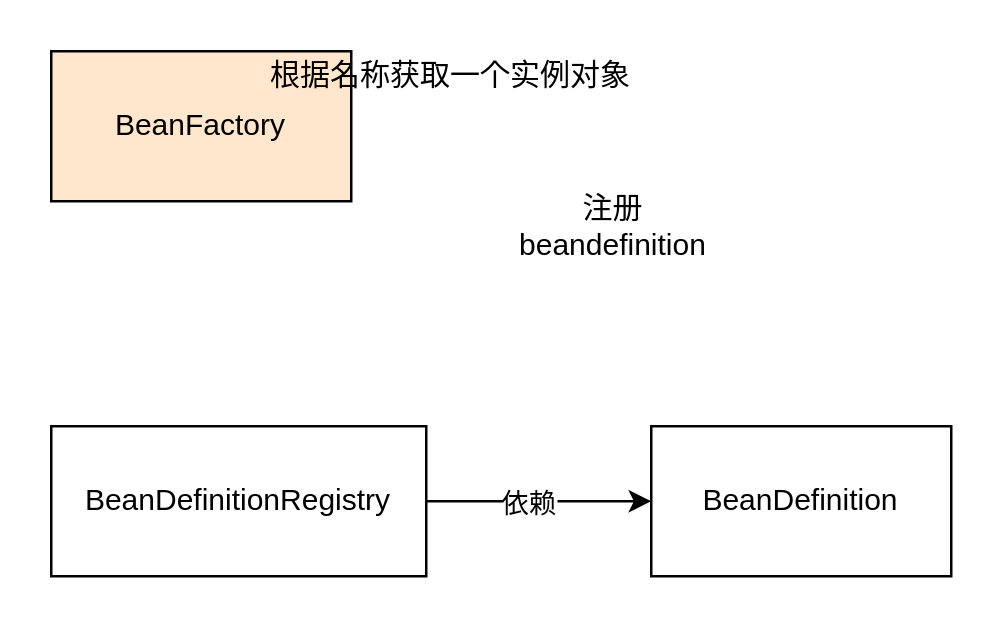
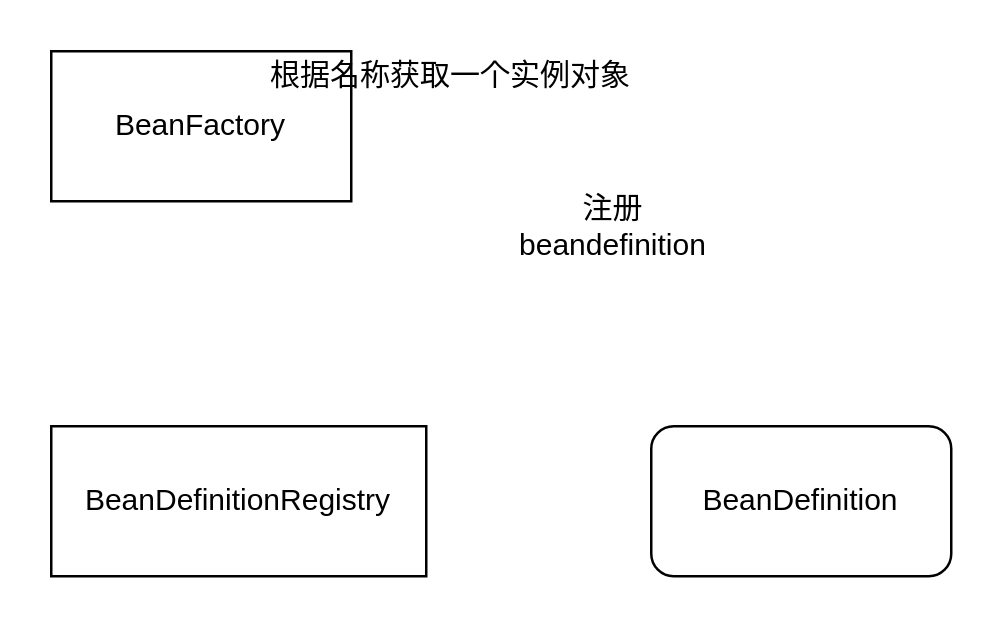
  <mxCell id="0" />
  <mxCell id="1" parent="0" />
- <mxCell id="2" value="BeanFactory" style="rounded=0;whiteSpace=wrap;html=1;fillColor=#ffe6cc;" vertex="1" parent="1"><mxGeometry x="20" y="20" width="120" height="60" as="geometry" /></mxCell>
+ <mxCell id="2" value="BeanFactory" style="rounded=0;whiteSpace=wrap;html=1;" vertex="1" parent="1"><mxGeometry x="20" y="20" width="120" height="60" as="geometry" /></mxCell>
  <mxCell id="3" value="根据名称获取一个实例对象" style="text;html=1;strokeColor=none;fillColor=none;align=center;verticalAlign=middle;whiteSpace=wrap;rounded=0;" vertex="1" parent="1"><mxGeometry x="100" y="20" width="160" height="20" as="geometry" /></mxCell>
- <mxCell id="4" style="edgeStyle=orthogonalEdgeStyle;rounded=0;orthogonalLoop=1;jettySize=auto;html=1;exitX=1;exitY=0.5;exitDx=0;exitDy=0;entryX=0;entryY=0.5;entryDx=0;entryDy=0;" edge="1" parent="1" source="6" target="7"><mxGeometry relative="1" as="geometry" /></mxCell>
- <mxCell id="5" value="依赖" style="edgeLabel;html=1;align=center;verticalAlign=middle;resizable=0;points=[];" vertex="1" connectable="0" parent="4"><mxGeometry x="-0.111" y="1" relative="1" as="geometry"><mxPoint y="1" as="offset" /></mxGeometry></mxCell>
  <mxCell id="6" value="BeanDefinitionRegistry" style="rounded=0;whiteSpace=wrap;html=1;" vertex="1" parent="1"><mxGeometry x="20" y="170" width="150" height="60" as="geometry" /></mxCell>
- <mxCell id="7" value="BeanDefinition" style="rounded=0;whiteSpace=wrap;html=1;" vertex="1" parent="1"><mxGeometry x="260" y="170" width="120" height="60" as="geometry" /></mxCell>
+ <mxCell id="7" value="BeanDefinition" style="whiteSpace=wrap;html=1;rounded=1;" vertex="1" parent="1"><mxGeometry x="260" y="170" width="120" height="60" as="geometry" /></mxCell>
  <mxCell id="8" value="注册beandefinition" style="text;html=1;strokeColor=none;fillColor=none;align=center;verticalAlign=middle;whiteSpace=wrap;rounded=0;" vertex="1" parent="1"><mxGeometry x="195" y="75" width="100" height="30" as="geometry" /></mxCell>
